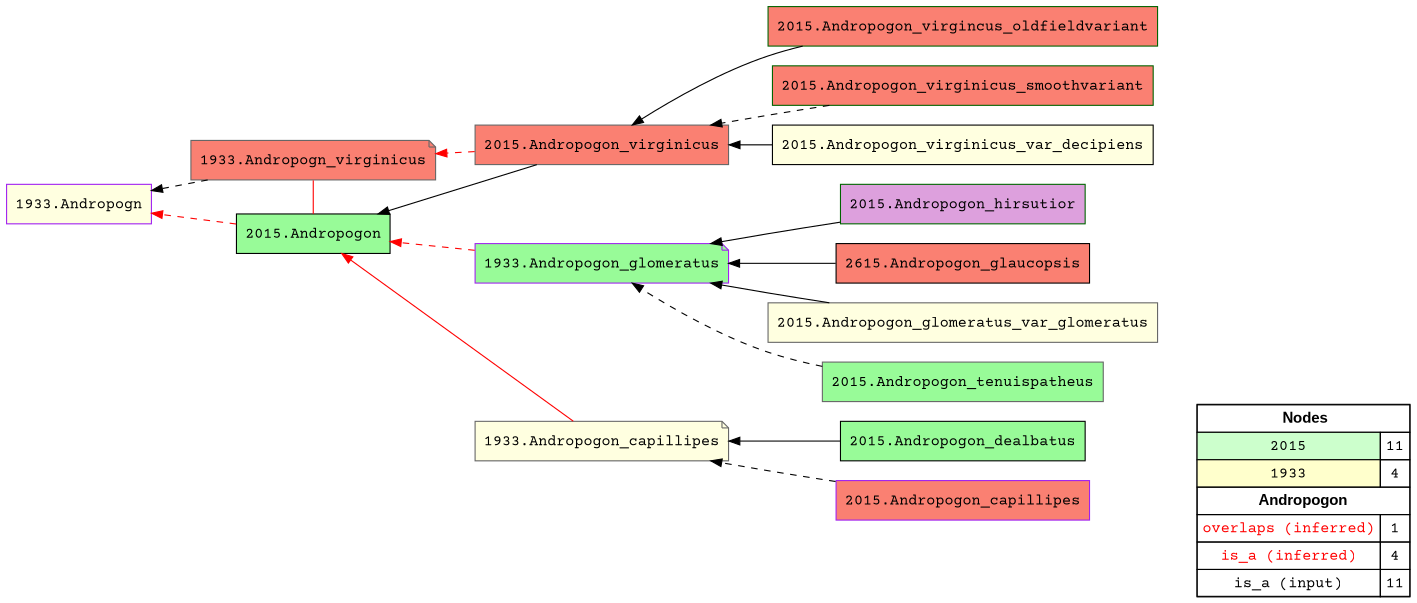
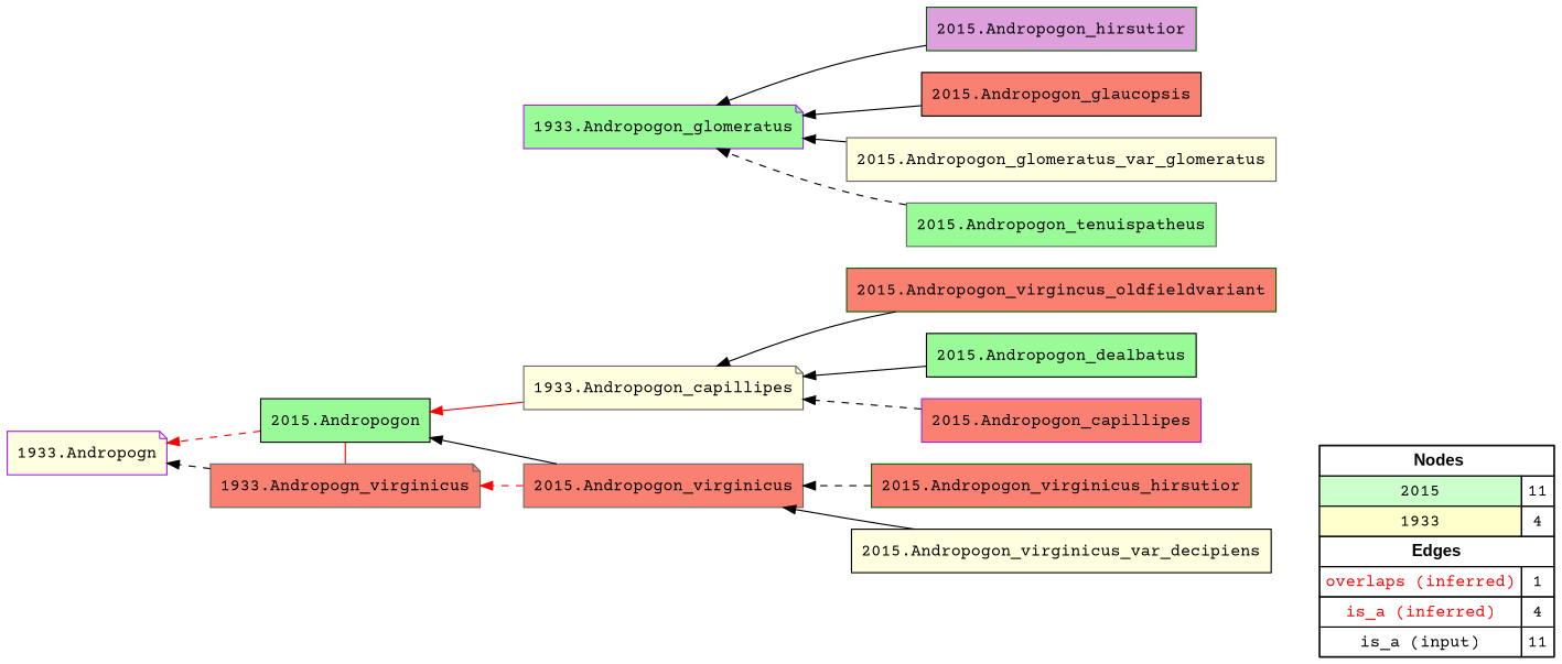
  digraph {
    fontname="Courier Prime"
    rankdir=RL
    node [fillcolor=salmon fontname="Courier Prime" shape=box style=filled color=gray40]
    edge [arrowhead=normal color="#000000" constraint=true fontname="Courier Prime" penwidth=1 style=dashed]
-   n1 [fillcolor=white label=<   <TABLE BORDER="0" CELLBORDER="1" CELLSPACING="0" CELLPADDING="4">  <TR> <TD COLSPAN="2"><font face="Arial Black"> Nodes</font></TD> </TR>  <TR>   <TD bgcolor="#CCFFCC" fontname="helvetica">2015</TD>   <TD>11</TD>   </TR>  <TR>   <TD bgcolor="#FFFFCC" fontname="helvetica">1933</TD>   <TD>4</TD>   </TR>  <TR> <TD COLSPAN="2"><font face = "Arial Black"> Andropogon </font></TD> </TR>  <TR>   <TD><font color ="#FF0000">overlaps (inferred)</font></TD><TD>1</TD> </TR> <TR>   <TD><font color ="#FF0000">is_a (inferred)</font></TD><TD>4</TD> </TR> <TR>   <TD><font color ="#000000">is_a (input)</font></TD><TD>11</TD> </TR> </TABLE>   > margin=0 color=""]
+   n1 [fillcolor=white label=<   <TABLE BORDER="0" CELLBORDER="1" CELLSPACING="0" CELLPADDING="4">  <TR> <TD COLSPAN="2"><font face="Arial Black"> Nodes</font></TD> </TR>  <TR>   <TD bgcolor="#CCFFCC" fontname="helvetica">2015</TD>   <TD>11</TD>   </TR>  <TR>   <TD bgcolor="#FFFFCC" fontname="helvetica">1933</TD>   <TD>4</TD>   </TR>  <TR> <TD COLSPAN="2"><font face = "Arial Black"> Edges </font></TD> </TR>  <TR>   <TD><font color ="#FF0000">overlaps (inferred)</font></TD><TD>1</TD> </TR> <TR>   <TD><font color ="#FF0000">is_a (inferred)</font></TD><TD>4</TD> </TR> <TR>   <TD><font color ="#000000">is_a (input)</font></TD><TD>11</TD> </TR> </TABLE>   > margin=0 color=""]
    "2015.Andropogon_virgincus_oldfieldvariant" [color=darkgreen]
    "2015.Andropogon_virginicus"
    "2015.Andropogon" [color=black fillcolor=palegreen]
    "1933.Andropogn_virginicus" [shape=note]
    "2015.Andropogon_hirsutior" [color=darkgreen fillcolor=plum]
    "1933.Andropogon_glomeratus" [color=purple fillcolor=palegreen shape=note]
-   "2015.Andropogon_virginicus_smoothvariant" [color=darkgreen]
-   "2015.Andropogon_glaucopsis" [color=black label="2615.Andropogon_glaucopsis"]
-   "1933.Andropogn" [color=purple fillcolor=lightyellow]
+   "2015.Andropogon_virginicus_smoothvariant" [color=darkgreen label="2015.Andropogon_virginicus_hirsutior"]
+   "2015.Andropogon_glaucopsis" [color=black]
+   "1933.Andropogn" [color=purple fillcolor=lightyellow shape=note]
    "2015.Andropogon_glomeratus_var_glomeratus" [fillcolor=lightyellow]
    "2015.Andropogon_dealbatus" [color=black fillcolor=palegreen]
    "1933.Andropogon_capillipes" [fillcolor=lightyellow shape=note]
    "2015.Andropogon_capillipes" [color=purple]
    "2015.Andropogon_virginicus_var_decipiens" [color=black fillcolor=lightyellow]
    "2015.Andropogon_tenuispatheus" [fillcolor=palegreen]
    subgraph sub_1 {
      rank=source
      n1
    }
-   "2015.Andropogon_virgincus_oldfieldvariant" -> "2015.Andropogon_virginicus" [style=solid]
+   "2015.Andropogon_virgincus_oldfieldvariant" -> "1933.Andropogon_capillipes" [style=solid]
    "2015.Andropogon_virginicus" -> "2015.Andropogon" [style=bold]
    "2015.Andropogon_virginicus" -> "1933.Andropogn_virginicus" [color="#FF0000"]
    "2015.Andropogon" -> "1933.Andropogn_virginicus" [arrowhead=none color="#FF0000" constraint=false style=bold]
    "2015.Andropogon" -> "1933.Andropogn" [color="#FF0000"]
    "1933.Andropogn_virginicus" -> "1933.Andropogn"
    "2015.Andropogon_hirsutior" -> "1933.Andropogon_glomeratus" [style=solid]
-   "1933.Andropogon_glomeratus" -> "2015.Andropogon" [color="#FF0000"]
    "2015.Andropogon_virginicus_smoothvariant" -> "2015.Andropogon_virginicus"
    "2015.Andropogon_glaucopsis" -> "1933.Andropogon_glomeratus" [style=bold]
    "2015.Andropogon_glomeratus_var_glomeratus" -> "1933.Andropogon_glomeratus" [style=solid]
    "2015.Andropogon_dealbatus" -> "1933.Andropogon_capillipes" [style=solid]
    "1933.Andropogon_capillipes" -> "2015.Andropogon" [color="#FF0000" style=bold]
    "2015.Andropogon_capillipes" -> "1933.Andropogon_capillipes"
    "2015.Andropogon_virginicus_var_decipiens" -> "2015.Andropogon_virginicus" [style=solid]
    "2015.Andropogon_tenuispatheus" -> "1933.Andropogon_glomeratus"
  }
